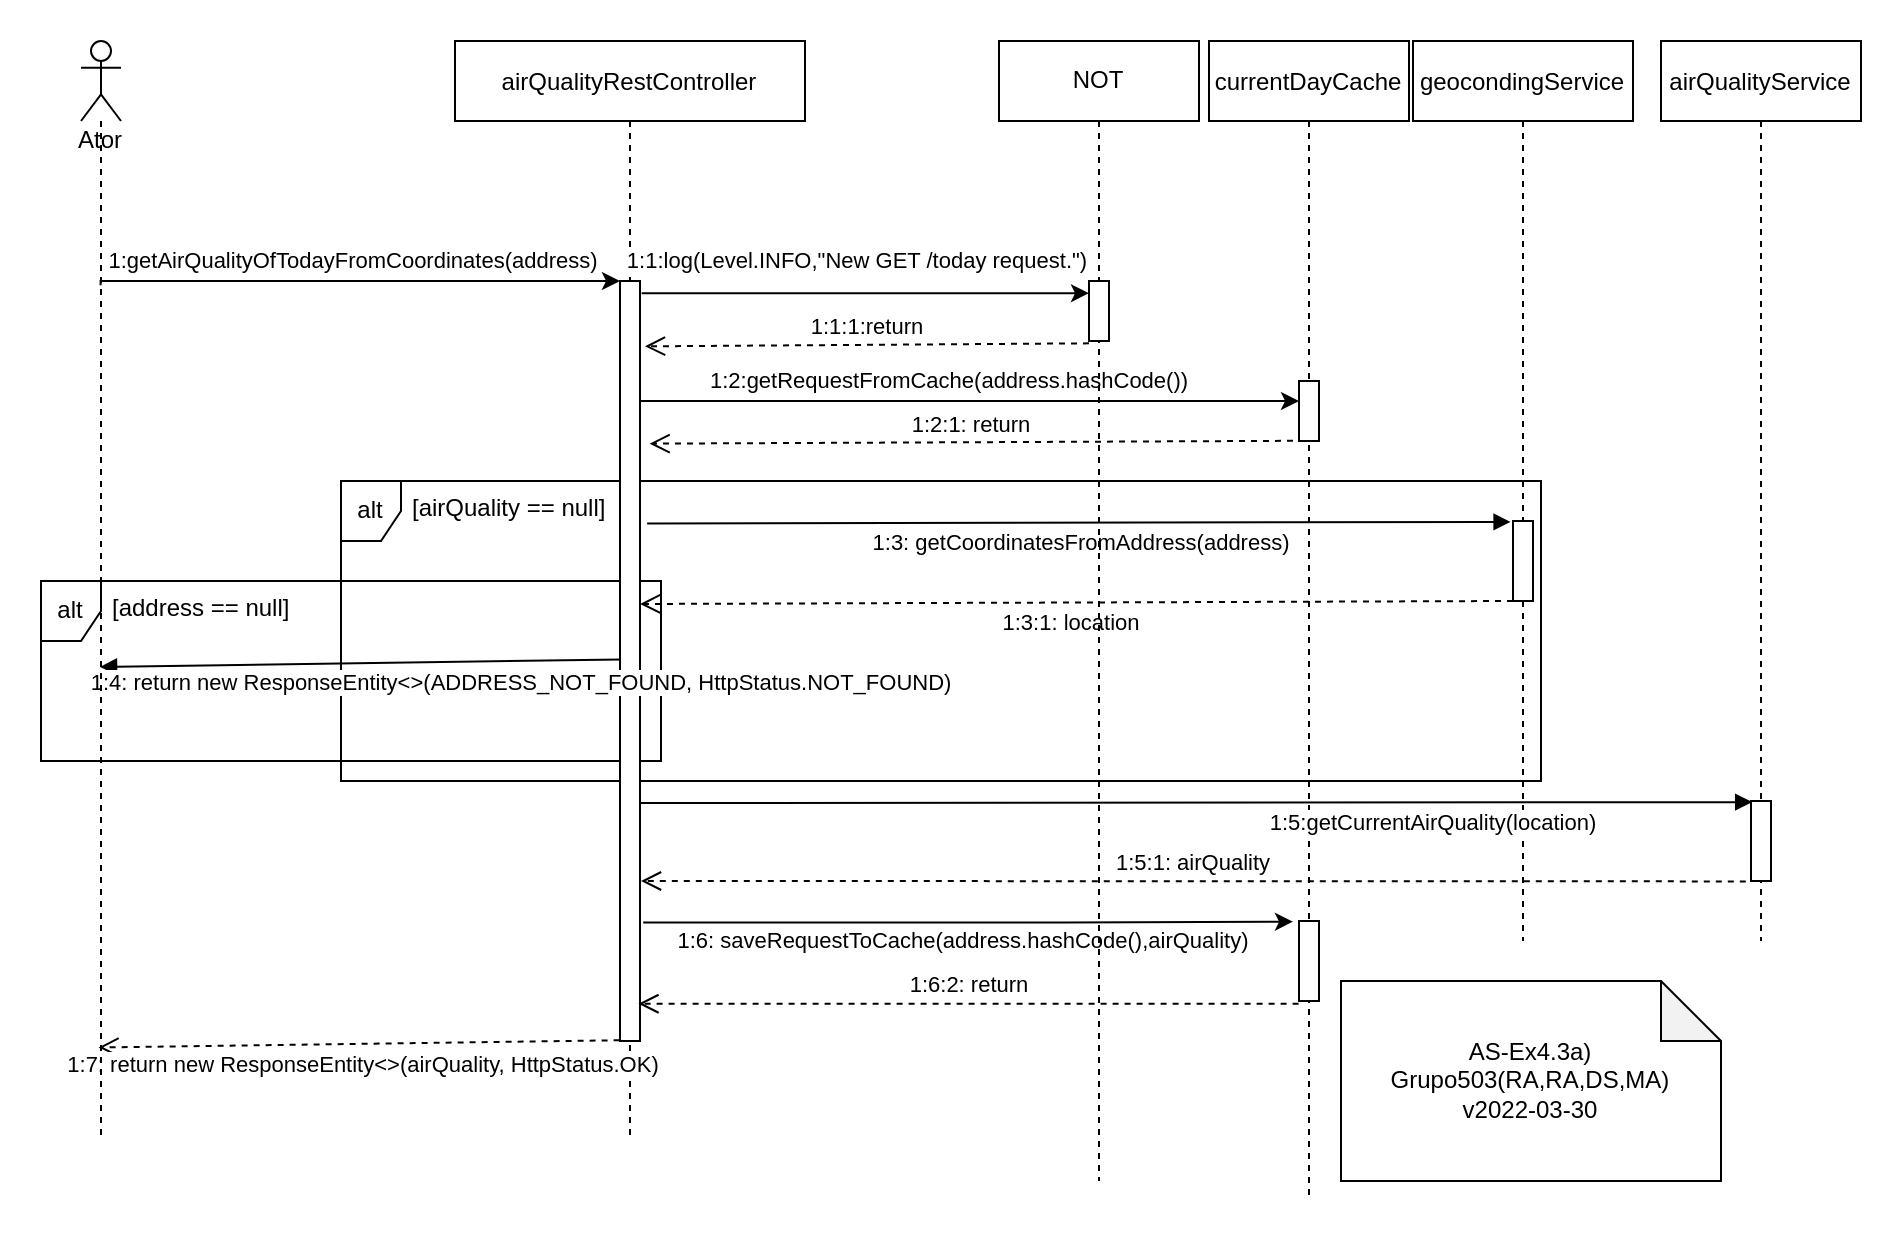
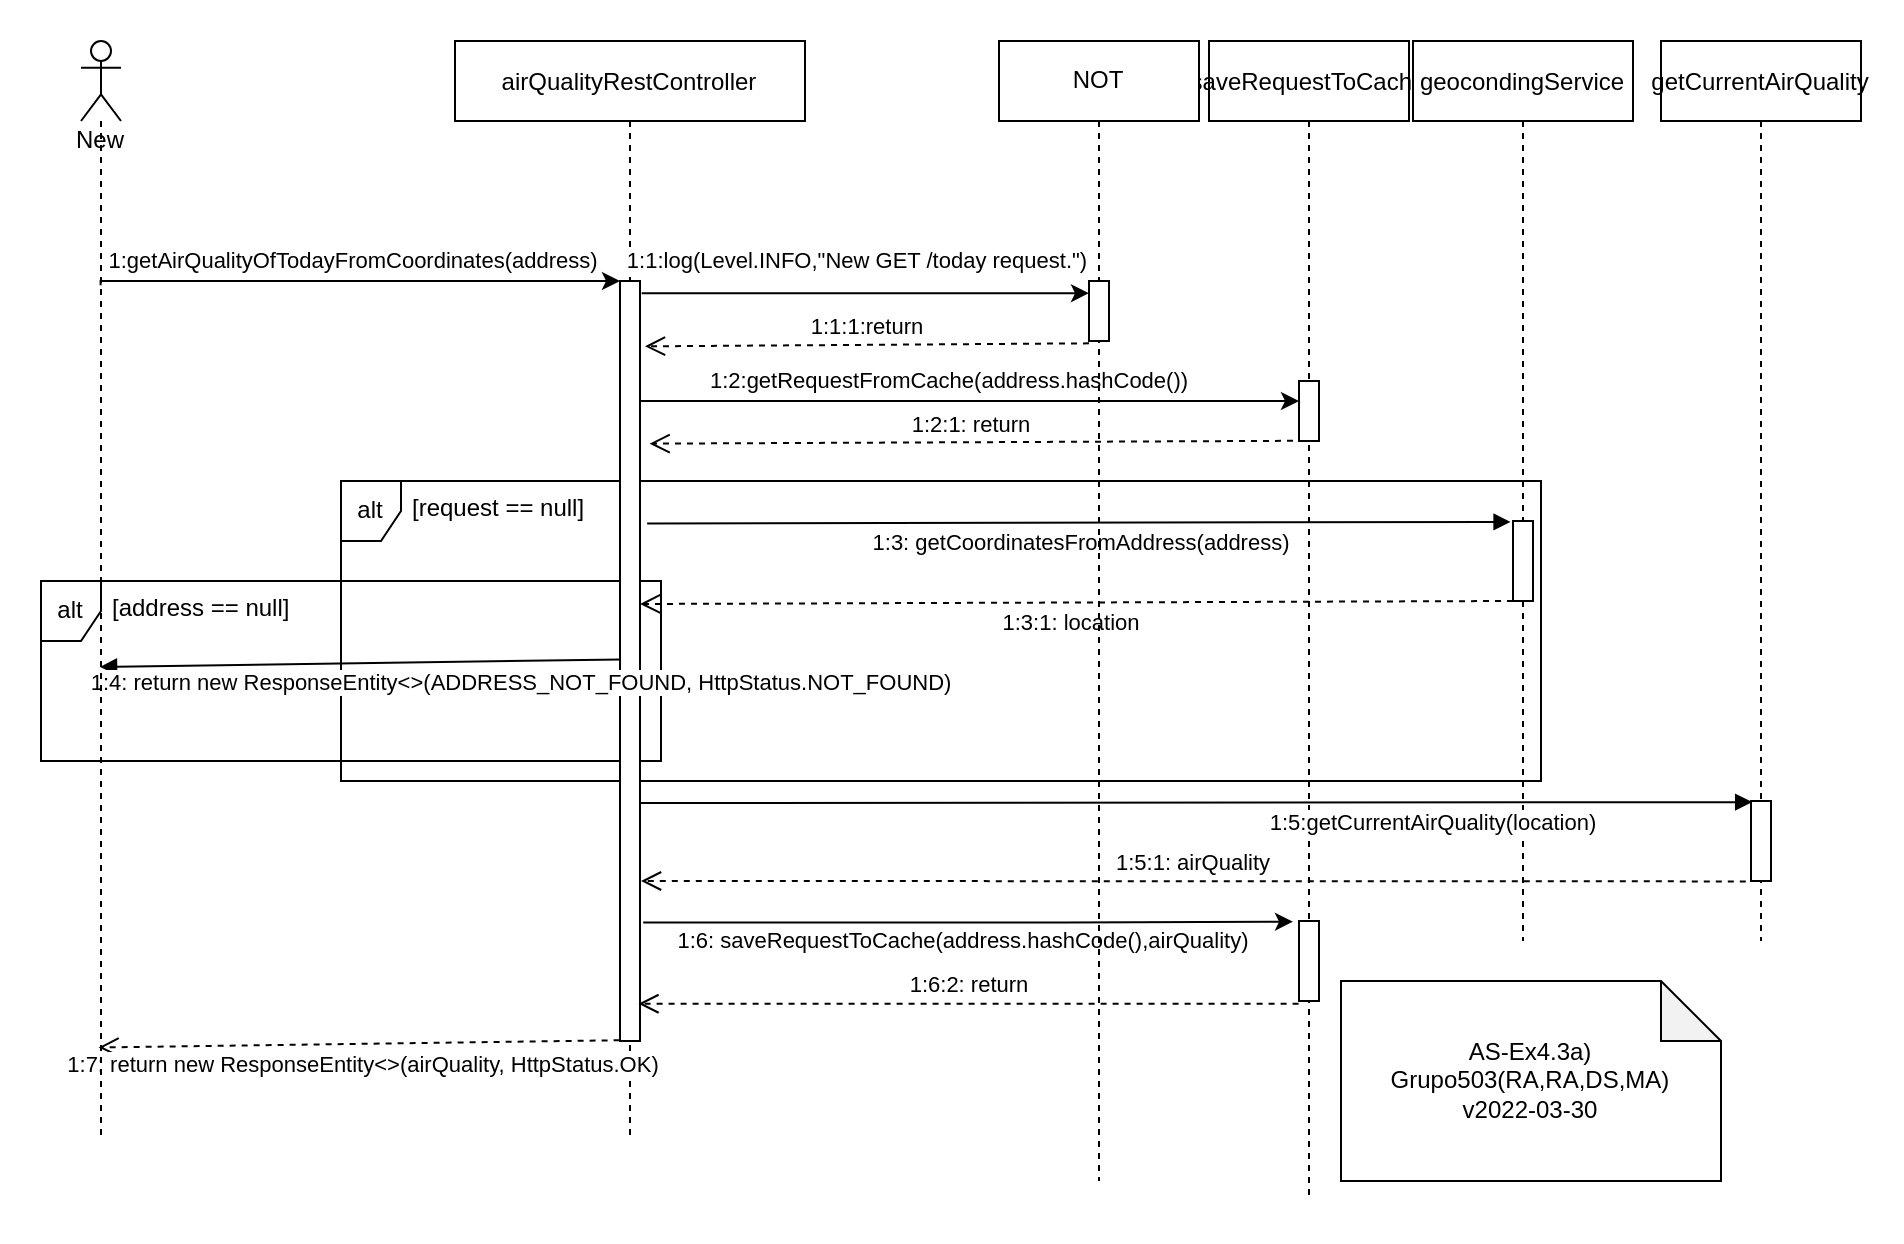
  <mxCell id="0" />
  <mxCell id="1" parent="0" />
  <mxCell id="2" value="alt" style="shape=umlFrame;whiteSpace=wrap;html=1;width=30;height=30;" parent="1" vertex="1"><mxGeometry y="290" width="310" height="90" as="geometry" x="20" /></mxCell>
  <mxCell id="3" value="alt" style="shape=umlFrame;whiteSpace=wrap;html=1;width=30;height=30;" parent="1" vertex="1"><mxGeometry x="170" y="240" width="600" height="150" as="geometry" /></mxCell>
  <mxCell id="4" value="airQualityRestController" style="shape=umlLifeline;perimeter=lifelinePerimeter;container=1;collapsible=0;recursiveResize=0;rounded=0;shadow=0;strokeWidth=1;" parent="1" vertex="1"><mxGeometry x="227" y="20" width="175" height="550" as="geometry" /></mxCell>
  <mxCell id="5" value="" style="points=[];perimeter=orthogonalPerimeter;rounded=0;shadow=0;strokeWidth=1;" parent="4" vertex="1"><mxGeometry x="82.5" y="120" width="10" height="380" as="geometry" /></mxCell>
- <mxCell id="6" value="currentDayCache" style="shape=umlLifeline;perimeter=lifelinePerimeter;container=1;collapsible=0;recursiveResize=0;rounded=0;shadow=0;strokeWidth=1;" parent="1" vertex="1"><mxGeometry x="604" y="20" width="100" height="580" as="geometry" /></mxCell>
+ <mxCell id="6" value="saveRequestToCache" style="shape=umlLifeline;perimeter=lifelinePerimeter;container=1;collapsible=0;recursiveResize=0;rounded=0;shadow=0;strokeWidth=1;" parent="1" vertex="1"><mxGeometry x="604" y="20" width="100" height="580" as="geometry" /></mxCell>
  <mxCell id="7" value="" style="points=[];perimeter=orthogonalPerimeter;rounded=0;shadow=0;strokeWidth=1;" parent="6" vertex="1"><mxGeometry x="45" y="170" width="10" height="30" as="geometry" /></mxCell>
  <mxCell id="8" value="" style="points=[];perimeter=orthogonalPerimeter;rounded=0;shadow=0;strokeWidth=1;" parent="6" vertex="1"><mxGeometry x="45" y="440" width="10" height="40" as="geometry" /></mxCell>
  <mxCell id="9" value="geocondingService" style="shape=umlLifeline;perimeter=lifelinePerimeter;container=1;collapsible=0;recursiveResize=0;rounded=0;shadow=0;strokeWidth=1;" parent="1" vertex="1"><mxGeometry x="706" y="20" width="110" height="450" as="geometry" /></mxCell>
  <mxCell id="10" value="" style="points=[];perimeter=orthogonalPerimeter;rounded=0;shadow=0;strokeWidth=1;" parent="9" vertex="1"><mxGeometry x="50" y="240" width="10" height="40" as="geometry" /></mxCell>
- <mxCell id="11" value="airQualityService" style="shape=umlLifeline;perimeter=lifelinePerimeter;container=1;collapsible=0;recursiveResize=0;rounded=0;shadow=0;strokeWidth=1;" parent="1" vertex="1"><mxGeometry x="830" y="20" width="100" height="450" as="geometry" /></mxCell>
+ <mxCell id="11" value="getCurrentAirQuality" style="shape=umlLifeline;perimeter=lifelinePerimeter;container=1;collapsible=0;recursiveResize=0;rounded=0;shadow=0;strokeWidth=1;" parent="1" vertex="1"><mxGeometry x="830" y="20" width="100" height="450" as="geometry" /></mxCell>
  <mxCell id="12" value="" style="points=[];perimeter=orthogonalPerimeter;rounded=0;shadow=0;strokeWidth=1;" parent="11" vertex="1"><mxGeometry x="45" y="380" width="10" height="40" as="geometry" /></mxCell>
  <mxCell id="13" value="AS-Ex4.3a)&lt;br&gt;Grupo503(RA,RA,DS,MA)&lt;br&gt;v2022-03-30" style="shape=note;whiteSpace=wrap;html=1;backgroundOutline=1;darkOpacity=0.05;" parent="1" vertex="1"><mxGeometry x="670" y="490" width="190" height="100" as="geometry" /></mxCell>
  <mxCell id="14" value="1:getAirQualityOfTodayFromCoordinates(address)" style="edgeStyle=orthogonalEdgeStyle;rounded=0;orthogonalLoop=1;jettySize=auto;html=1;exitX=0.49;exitY=0.222;exitDx=0;exitDy=0;exitPerimeter=0;" parent="1" source="31" target="5" edge="1"><mxGeometry x="-0.019" y="10" relative="1" as="geometry"><Array as="points"><mxPoint x="50" y="140" /></Array><mxPoint as="offset" /><mxPoint x="10" y="150" as="sourcePoint" /></mxGeometry></mxCell>
  <mxCell id="15" value="1:2:getRequestFromCache(address.hashCode())" style="edgeStyle=orthogonalEdgeStyle;rounded=0;orthogonalLoop=1;jettySize=auto;html=1;" parent="1" source="5" target="7" edge="1"><mxGeometry x="-0.064" y="10" relative="1" as="geometry"><Array as="points"><mxPoint x="450" y="200" /><mxPoint x="450" y="200" /></Array><mxPoint as="offset" /></mxGeometry></mxCell>
  <mxCell id="16" value="1:2:1: return" style="html=1;verticalAlign=bottom;endArrow=open;dashed=1;endSize=8;rounded=0;exitX=-0.3;exitY=0.997;exitDx=0;exitDy=0;exitPerimeter=0;entryX=1.48;entryY=0.214;entryDx=0;entryDy=0;entryPerimeter=0;" parent="1" source="7" target="5" edge="1"><mxGeometry relative="1" as="geometry"><mxPoint x="535.6" y="184.6" as="sourcePoint" /><mxPoint x="299.2" y="226.36" as="targetPoint" /></mxGeometry></mxCell>
  <mxCell id="17" value="1:3:1: location" style="html=1;verticalAlign=bottom;endArrow=open;dashed=1;endSize=8;rounded=0;exitX=0;exitY=1;exitDx=0;exitDy=0;exitPerimeter=0;entryX=1;entryY=0.425;entryDx=0;entryDy=0;entryPerimeter=0;" parent="1" source="10" target="5" edge="1"><mxGeometry x="0.011" y="19" relative="1" as="geometry"><mxPoint x="510" y="300" as="sourcePoint" /><mxPoint x="430" y="300" as="targetPoint" /><mxPoint as="offset" /></mxGeometry></mxCell>
  <mxCell id="18" value="1:4: return new ResponseEntity&amp;lt;&amp;gt;(ADDRESS_NOT_FOUND, HttpStatus.NOT_FOUND)" style="html=1;verticalAlign=bottom;endArrow=block;rounded=0;exitX=0.04;exitY=0.498;exitDx=0;exitDy=0;exitPerimeter=0;entryX=0.476;entryY=0.569;entryDx=0;entryDy=0;entryPerimeter=0;" parent="1" source="5" target="31" edge="1"><mxGeometry x="-0.615" y="20" width="80" relative="1" as="geometry"><mxPoint x="60" y="367" as="sourcePoint" /><mxPoint x="60" y="329" as="targetPoint" /><mxPoint as="offset" /></mxGeometry></mxCell>
  <mxCell id="19" value="1:5:getCurrentAirQuality(location)" style="html=1;verticalAlign=bottom;endArrow=block;rounded=0;entryX=0.06;entryY=0.014;entryDx=0;entryDy=0;entryPerimeter=0;" parent="1" target="12" edge="1"><mxGeometry x="0.424" y="-19" width="80" relative="1" as="geometry"><mxPoint x="320" y="401" as="sourcePoint" /><mxPoint x="800" y="390" as="targetPoint" /><mxPoint as="offset" /></mxGeometry></mxCell>
  <mxCell id="20" value="1:5:1: airQuality" style="html=1;verticalAlign=bottom;endArrow=open;dashed=1;endSize=8;rounded=0;exitX=-0.26;exitY=1.005;exitDx=0;exitDy=0;exitPerimeter=0;" parent="1" source="12" edge="1"><mxGeometry relative="1" as="geometry"><mxPoint x="770" y="420" as="sourcePoint" /><mxPoint x="320" y="440" as="targetPoint" /></mxGeometry></mxCell>
  <mxCell id="21" value="1:6: saveRequestToCache(address.hashCode(),airQuality)" style="edgeStyle=orthogonalEdgeStyle;rounded=0;orthogonalLoop=1;jettySize=auto;html=1;entryX=-0.3;entryY=0.009;entryDx=0;entryDy=0;entryPerimeter=0;exitX=1.16;exitY=0.844;exitDx=0;exitDy=0;exitPerimeter=0;" parent="1" source="5" target="8" edge="1"><mxGeometry x="-0.013" y="-9" relative="1" as="geometry"><Array as="points"><mxPoint x="532" y="461" /></Array><mxPoint as="offset" /></mxGeometry></mxCell>
  <mxCell id="22" value="1:6:2: return" style="html=1;verticalAlign=bottom;endArrow=open;dashed=1;endSize=8;rounded=0;exitX=-0.02;exitY=1.035;exitDx=0;exitDy=0;exitPerimeter=0;entryX=0.92;entryY=0.951;entryDx=0;entryDy=0;entryPerimeter=0;" parent="1" source="8" target="5" edge="1"><mxGeometry relative="1" as="geometry"><mxPoint x="570" y="500" as="sourcePoint" /><mxPoint x="490" y="500" as="targetPoint" /></mxGeometry></mxCell>
  <mxCell id="23" value="1:7: return new ResponseEntity&amp;lt;&amp;gt;(airQuality, HttpStatus.OK)" style="html=1;verticalAlign=bottom;endArrow=open;dashed=1;endSize=8;rounded=0;exitX=-0.02;exitY=0.999;exitDx=0;exitDy=0;exitPerimeter=0;entryX=0.441;entryY=0.915;entryDx=0;entryDy=0;entryPerimeter=0;" parent="1" source="5" target="31" edge="1"><mxGeometry x="-0.006" y="20" relative="1" as="geometry"><mxPoint x="230" y="560" as="sourcePoint" /><mxPoint x="53.6" y="520.485" as="targetPoint" /><mxPoint as="offset" /></mxGeometry></mxCell>
  <mxCell id="24" value="1:3: getCoordinatesFromAddress(address)" style="html=1;verticalAlign=bottom;endArrow=block;rounded=0;entryX=-0.12;entryY=0.011;entryDx=0;entryDy=0;entryPerimeter=0;exitX=1.357;exitY=0.319;exitDx=0;exitDy=0;exitPerimeter=0;" parent="1" source="5" target="10" edge="1"><mxGeometry x="0.004" y="-19" width="80" relative="1" as="geometry"><mxPoint x="320" y="260" as="sourcePoint" /><mxPoint x="380" y="260" as="targetPoint" /><mxPoint as="offset" /></mxGeometry></mxCell>
  <mxCell id="25" value="NOT" style="shape=umlLifeline;perimeter=lifelinePerimeter;whiteSpace=wrap;html=1;container=1;collapsible=0;recursiveResize=0;outlineConnect=0;" parent="1" vertex="1"><mxGeometry x="499" y="20" width="100" height="570" as="geometry" /></mxCell>
  <mxCell id="26" value="" style="points=[];perimeter=orthogonalPerimeter;rounded=0;shadow=0;strokeWidth=1;" parent="25" vertex="1"><mxGeometry x="45" y="120" width="10" height="30" as="geometry" /></mxCell>
  <mxCell id="27" value="1:1:log(Level.INFO,&quot;New GET /today request.&quot;)" style="edgeStyle=orthogonalEdgeStyle;rounded=0;orthogonalLoop=1;jettySize=auto;html=1;exitX=1.083;exitY=0.016;exitDx=0;exitDy=0;exitPerimeter=0;" parent="1" source="5" target="26" edge="1"><mxGeometry x="-0.032" y="16" relative="1" as="geometry"><Array as="points"><mxPoint x="360" y="146" /><mxPoint x="360" y="146" /></Array><mxPoint as="offset" /></mxGeometry></mxCell>
  <mxCell id="28" value="1:1:1:return" style="html=1;verticalAlign=bottom;endArrow=open;dashed=1;endSize=8;rounded=0;exitX=0;exitY=1.039;exitDx=0;exitDy=0;exitPerimeter=0;entryX=1.25;entryY=0.086;entryDx=0;entryDy=0;entryPerimeter=0;" parent="1" source="26" target="5" edge="1"><mxGeometry relative="1" as="geometry"><mxPoint x="430" y="170" as="sourcePoint" /><mxPoint x="320" y="170" as="targetPoint" /></mxGeometry></mxCell>
- <mxCell id="29" value="[airQuality == null]" style="text;strokeColor=none;fillColor=none;align=left;verticalAlign=top;spacingLeft=4;spacingRight=4;overflow=hidden;rotatable=0;points=[[0,0.5],[1,0.5]];portConstraint=eastwest;" parent="1" vertex="1"><mxGeometry x="200" y="240" width="110" height="26" as="geometry" /></mxCell>
+ <mxCell id="29" value="[request == null]" style="text;strokeColor=none;fillColor=none;align=left;verticalAlign=top;spacingLeft=4;spacingRight=4;overflow=hidden;rotatable=0;points=[[0,0.5],[1,0.5]];portConstraint=eastwest;" parent="1" vertex="1"><mxGeometry x="200" y="240" width="110" height="26" as="geometry" /></mxCell>
  <mxCell id="30" value="[address == null]" style="text;strokeColor=none;fillColor=none;align=left;verticalAlign=top;spacingLeft=4;spacingRight=4;overflow=hidden;rotatable=0;points=[[0,0.5],[1,0.5]];portConstraint=eastwest;" parent="1" vertex="1"><mxGeometry x="50" y="290" width="110" height="26" as="geometry" /></mxCell>
- <mxCell id="31" value="Ator" style="shape=umlLifeline;participant=umlActor;perimeter=lifelinePerimeter;whiteSpace=wrap;html=1;container=1;collapsible=0;recursiveResize=0;verticalAlign=top;spacingTop=36;outlineConnect=0;" parent="1" vertex="1"><mxGeometry x="40" y="20" width="20" height="550" as="geometry" /></mxCell>
+ <mxCell id="31" value="New" style="shape=umlLifeline;participant=umlActor;perimeter=lifelinePerimeter;whiteSpace=wrap;html=1;container=1;collapsible=0;recursiveResize=0;verticalAlign=top;spacingTop=36;outlineConnect=0;" parent="1" vertex="1"><mxGeometry x="40" y="20" width="20" height="550" as="geometry" /></mxCell>
